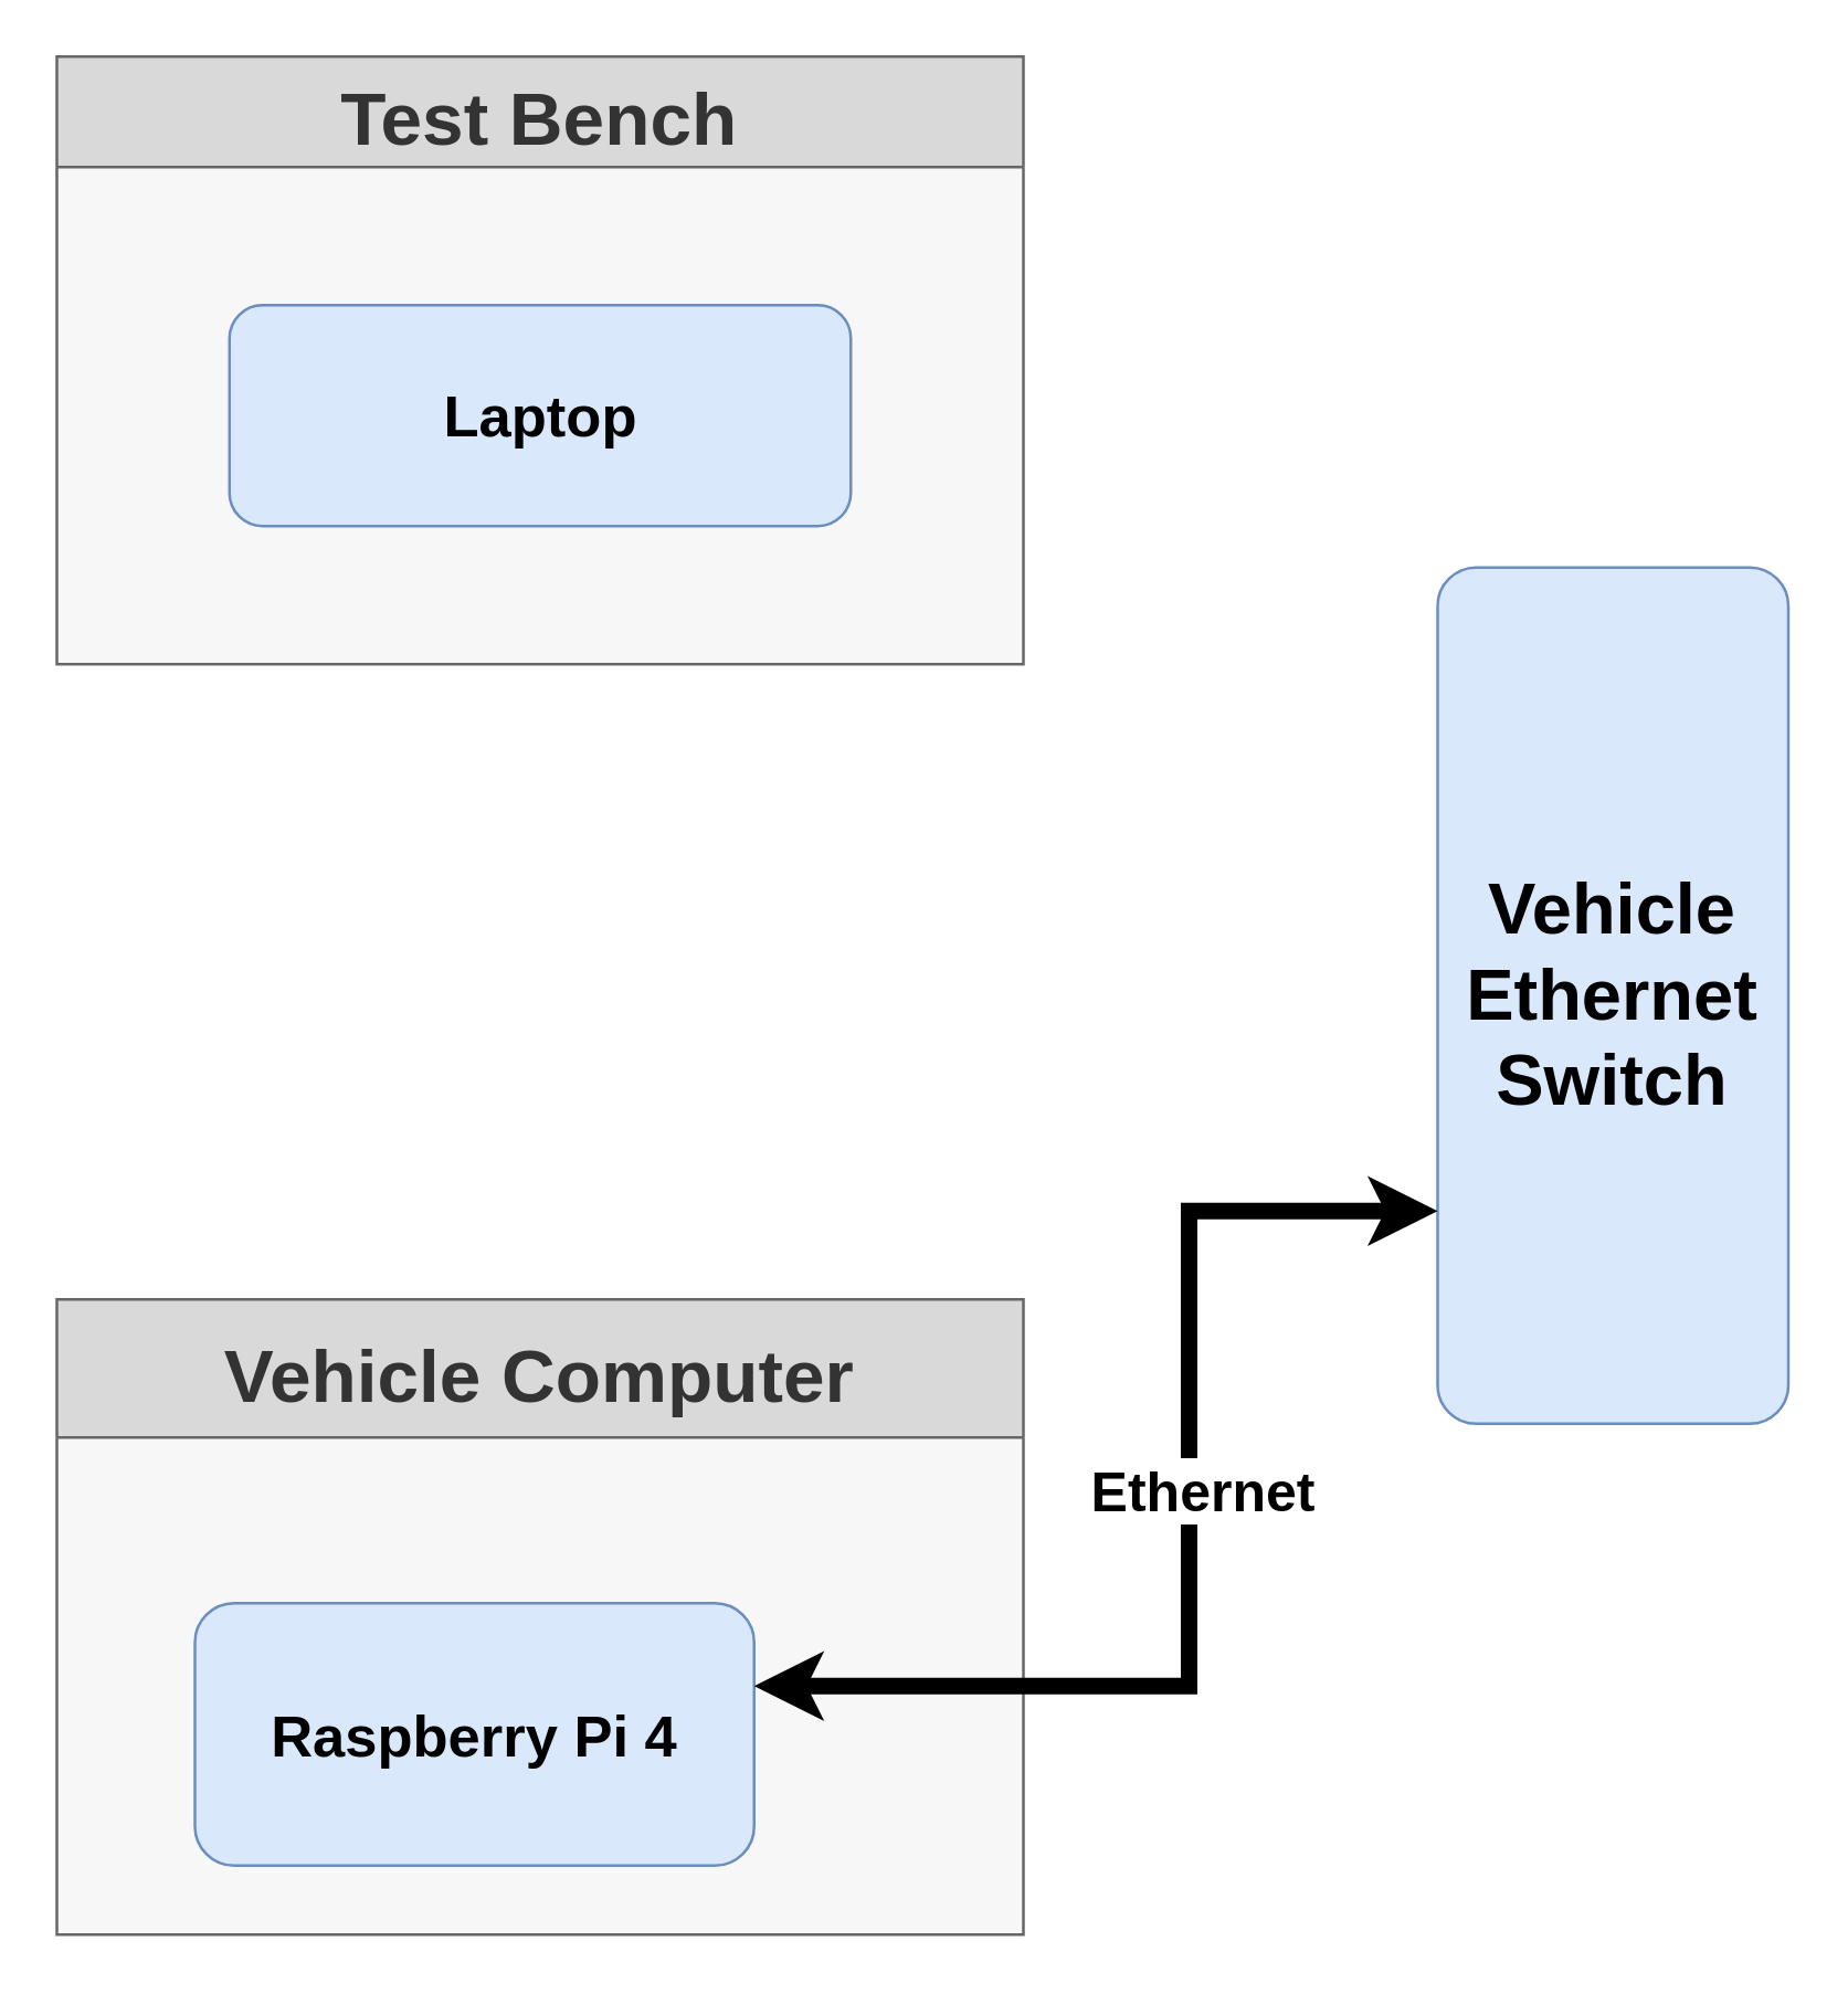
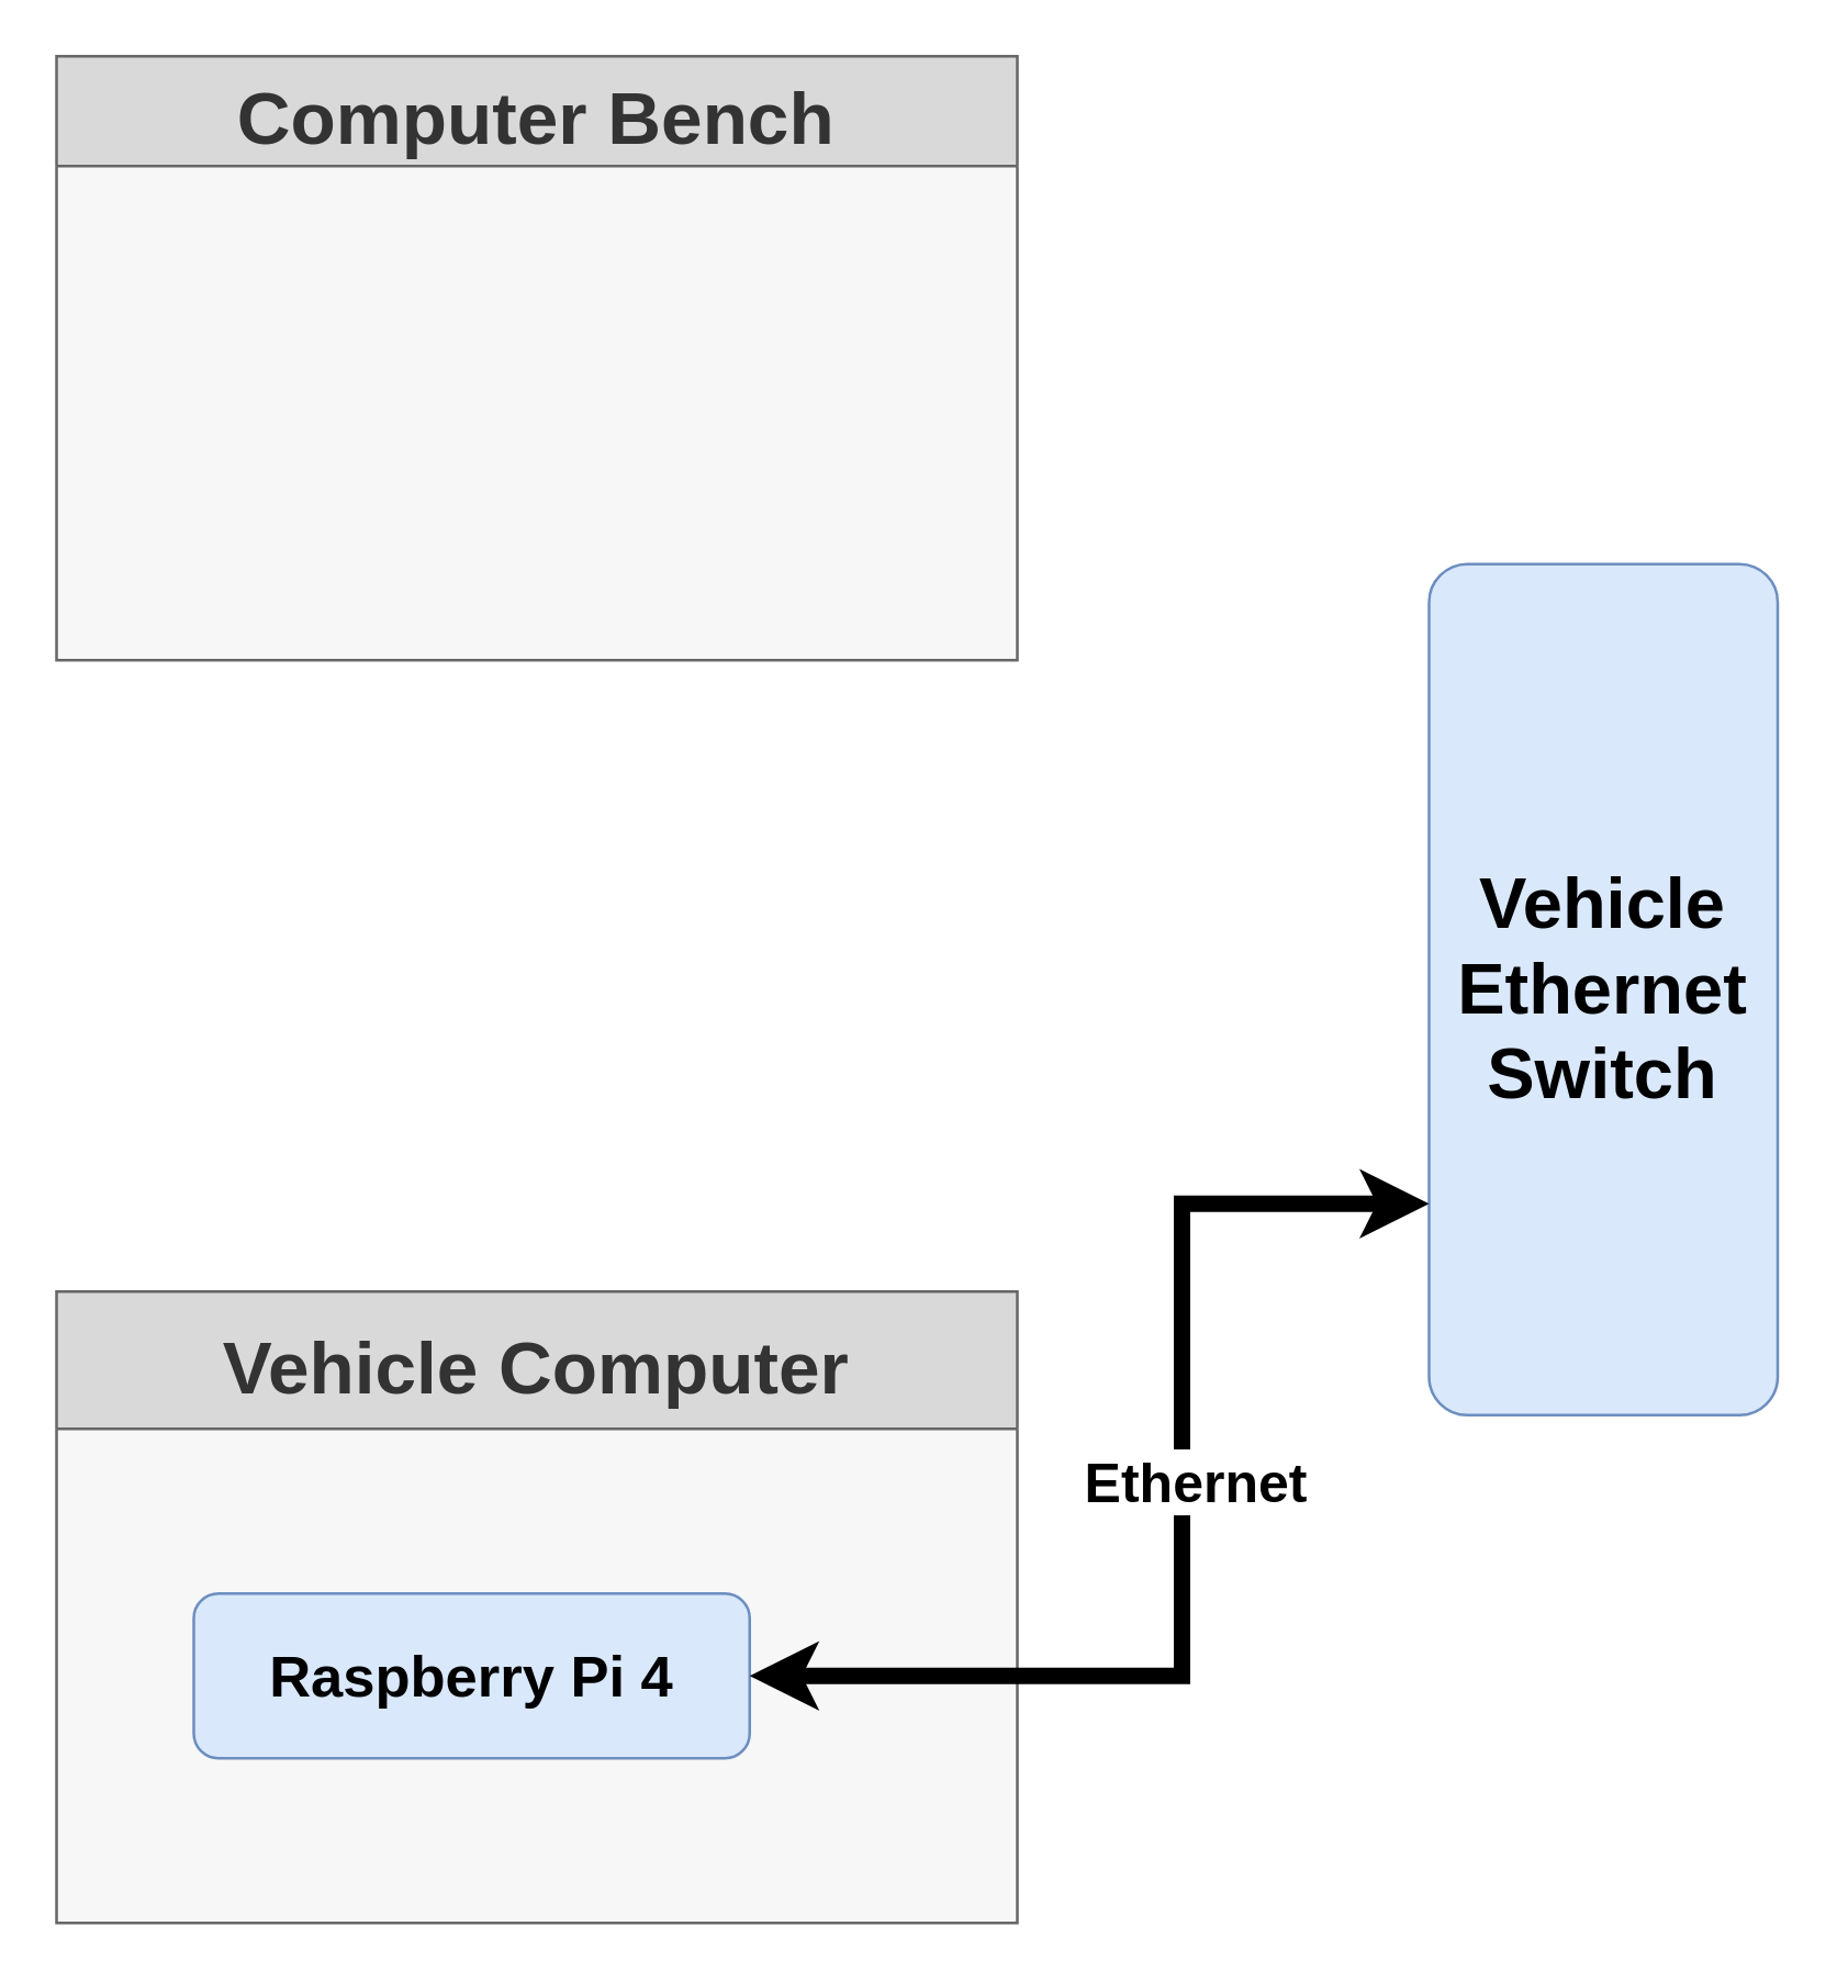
  <mxCell id="0" />
  <mxCell id="1" parent="0" />
  <mxCell id="2" value="Vehicle Computer" style="swimlane;strokeColor=#666666;fontColor=#333333;fontSize=27;startSize=50;swimlaneFillColor=#F7F7F7;fillColor=#D9D9D9;" parent="1" vertex="1"><mxGeometry x="20" y="470" width="350" height="230" as="geometry" /></mxCell>
- <mxCell id="3" value="Raspberry Pi 4" style="rounded=1;whiteSpace=wrap;html=1;fontStyle=1;fontSize=21;fillColor=#dae8fc;strokeColor=#6c8ebf;" parent="2" vertex="1"><mxGeometry x="50" y="110" width="202.5" height="95" as="geometry" /></mxCell>
- <mxCell id="4" value="Test Bench" style="swimlane;strokeColor=#666666;fontColor=#333333;fontSize=27;startSize=40;swimlaneFillColor=#F7F7F7;fillColor=#D9D9D9;" parent="1" vertex="1"><mxGeometry x="20" y="20" width="350" height="220" as="geometry" /></mxCell>
- <mxCell id="5" value="Laptop" style="rounded=1;whiteSpace=wrap;html=1;fontStyle=1;fontSize=21;fillColor=#dae8fc;strokeColor=#6c8ebf;" parent="4" vertex="1"><mxGeometry x="62.5" y="90" width="225" height="80" as="geometry" /></mxCell>
+ <mxCell id="3" value="Raspberry Pi 4" style="rounded=1;whiteSpace=wrap;html=1;fontStyle=1;fontSize=21;fillColor=#dae8fc;strokeColor=#6c8ebf;" parent="2" vertex="1"><mxGeometry x="50" y="110" width="202.5" height="60" as="geometry" /></mxCell>
+ <mxCell id="4" value="Computer Bench" style="swimlane;strokeColor=#666666;fontColor=#333333;fontSize=27;startSize=40;swimlaneFillColor=#F7F7F7;fillColor=#D9D9D9;" parent="1" vertex="1"><mxGeometry x="20" y="20" width="350" height="220" as="geometry" /></mxCell>
  <mxCell id="6" value="&lt;font style=&quot;font-size: 26px&quot;&gt;Vehicle Ethernet Switch&lt;/font&gt;" style="rounded=1;whiteSpace=wrap;html=1;fontStyle=1;fontSize=21;fillColor=#dae8fc;strokeColor=#6c8ebf;arcSize=11;" vertex="1" parent="1"><mxGeometry x="520" y="205" width="127" height="310" as="geometry" /></mxCell>
  <mxCell id="7" style="edgeStyle=orthogonalEdgeStyle;rounded=0;orthogonalLoop=1;jettySize=auto;html=1;strokeWidth=6;startArrow=classic;startFill=1;" edge="1" parent="1" source="3"><mxGeometry relative="1" as="geometry"><mxPoint x="520" y="438" as="targetPoint" /><Array as="points"><mxPoint x="430" y="610" /><mxPoint x="430" y="438" /></Array></mxGeometry></mxCell>
  <mxCell id="8" value="Ethernet" style="edgeLabel;html=1;align=center;verticalAlign=middle;resizable=0;points=[];fontSize=20;fontStyle=1" vertex="1" connectable="0" parent="7"><mxGeometry x="0.172" y="-4" relative="1" as="geometry"><mxPoint y="17.11" as="offset" /></mxGeometry></mxCell>
